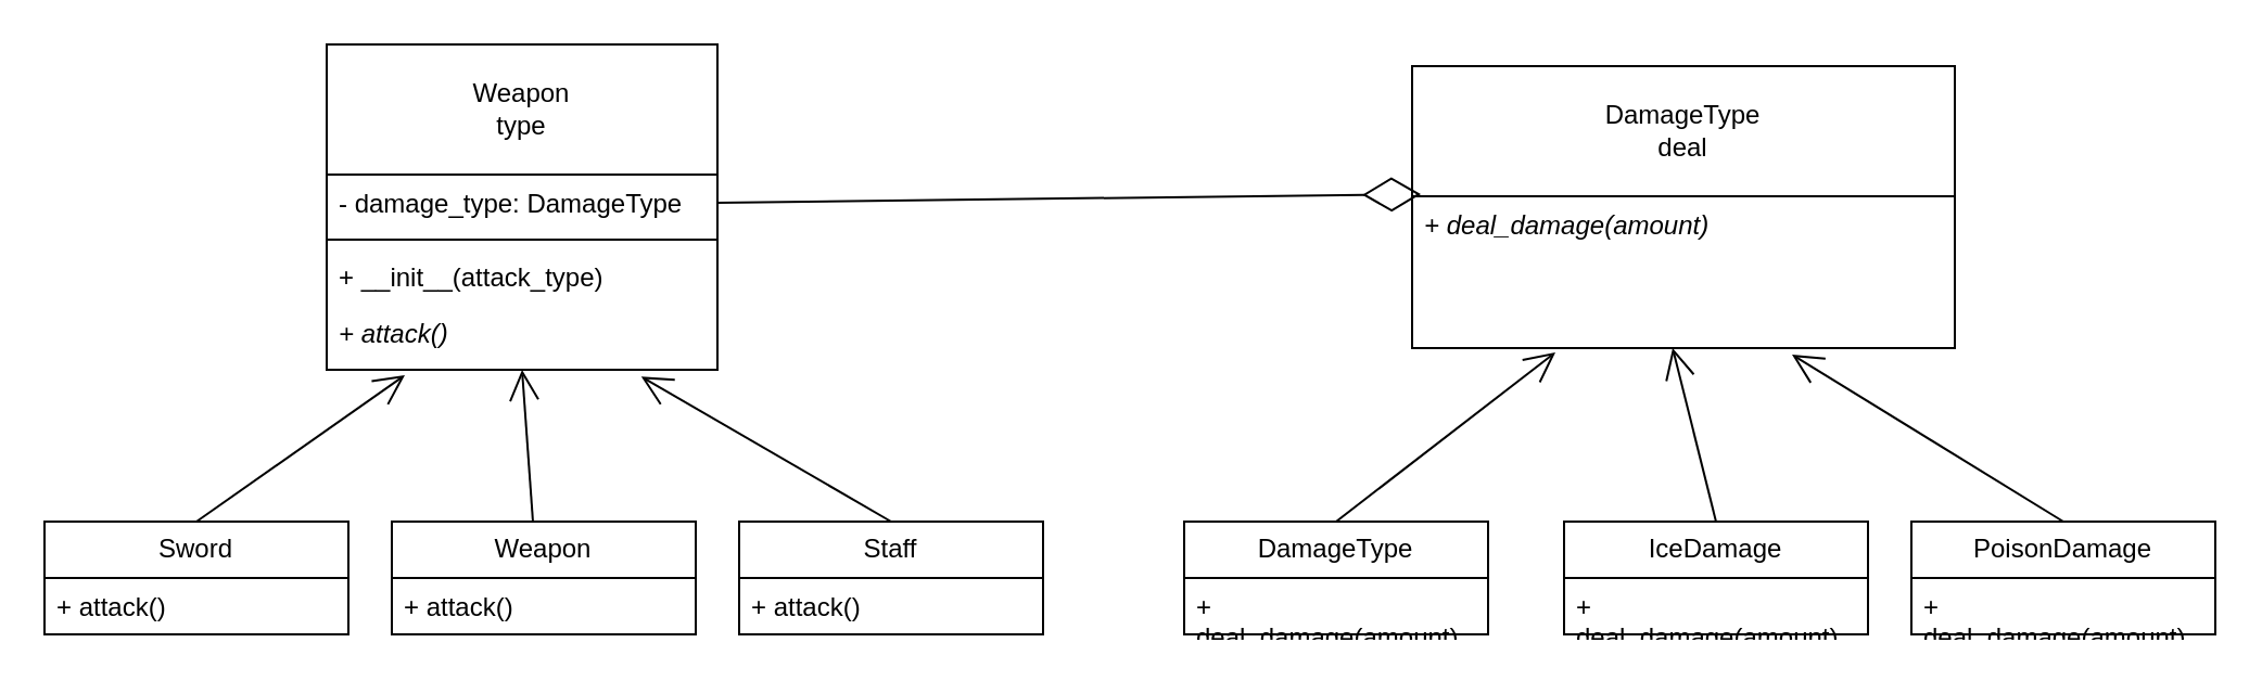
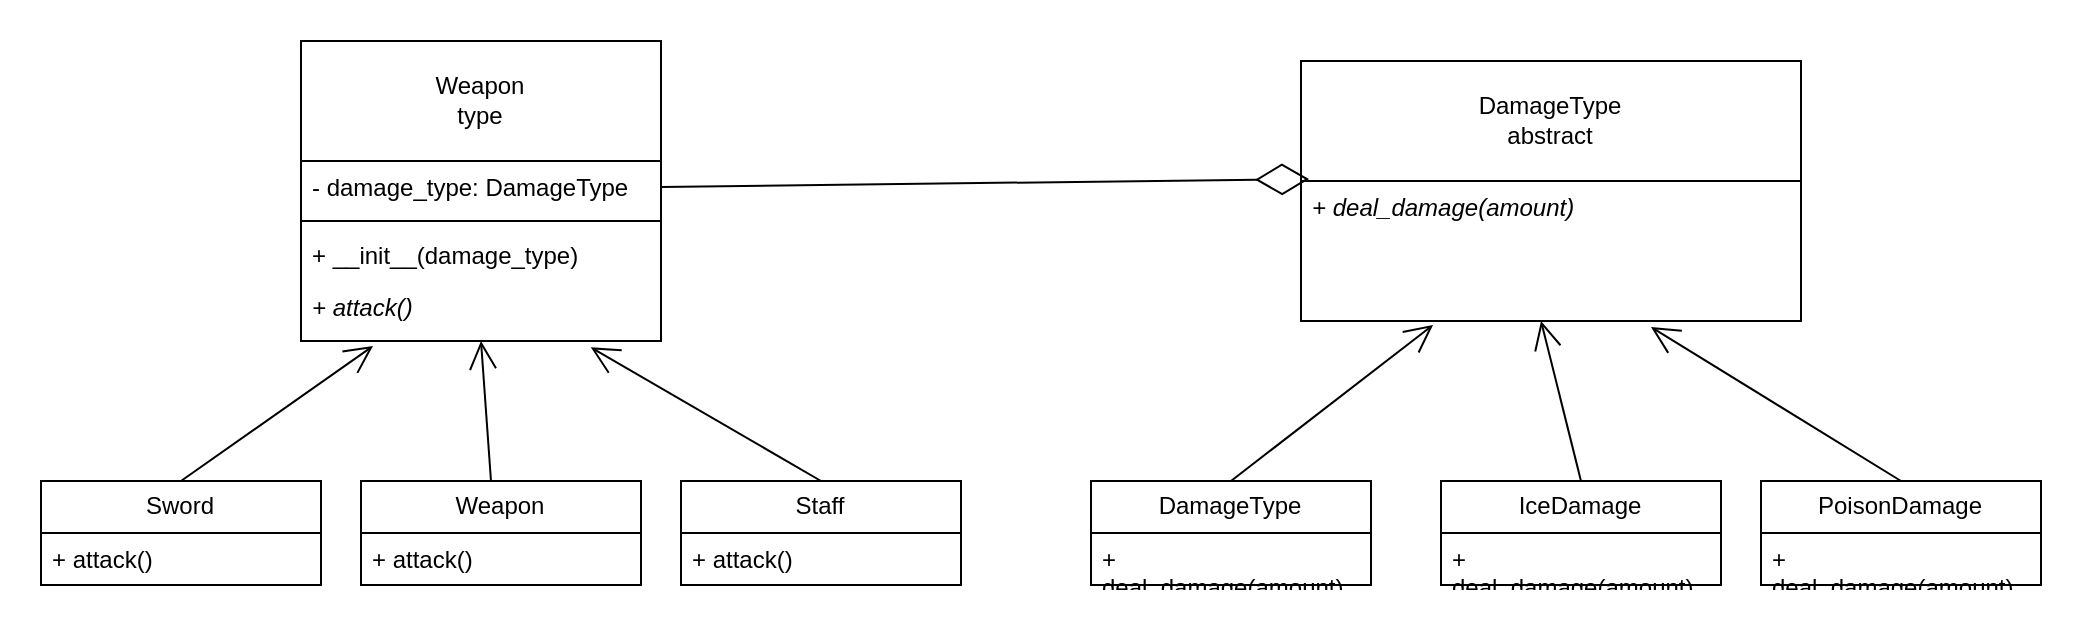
  <mxCell id="0" />
  <mxCell id="1" parent="0" />
  <mxCell id="2" value="Sword" style="swimlane;fontStyle=0;childLayout=stackLayout;horizontal=1;startSize=26;fillColor=none;horizontalStack=0;resizeParent=1;resizeParentMax=0;resizeLast=0;collapsible=1;marginBottom=0;whiteSpace=wrap;html=1;" parent="1" vertex="1"><mxGeometry x="20" y="240" width="140" height="52" as="geometry" /></mxCell>
  <mxCell id="3" value="+ attack()" style="text;strokeColor=none;fillColor=none;align=left;verticalAlign=top;spacingLeft=4;spacingRight=4;overflow=hidden;rotatable=0;points=[[0,0.5],[1,0.5]];portConstraint=eastwest;whiteSpace=wrap;html=1;" parent="2" vertex="1"><mxGeometry y="26" width="140" height="26" as="geometry" /></mxCell>
  <mxCell id="4" value="Staff" style="swimlane;fontStyle=0;childLayout=stackLayout;horizontal=1;startSize=26;fillColor=none;horizontalStack=0;resizeParent=1;resizeParentMax=0;resizeLast=0;collapsible=1;marginBottom=0;whiteSpace=wrap;html=1;" parent="1" vertex="1"><mxGeometry x="340" y="240" width="140" height="52" as="geometry" /></mxCell>
  <mxCell id="5" value="+ attack()" style="text;strokeColor=none;fillColor=none;align=left;verticalAlign=top;spacingLeft=4;spacingRight=4;overflow=hidden;rotatable=0;points=[[0,0.5],[1,0.5]];portConstraint=eastwest;whiteSpace=wrap;html=1;" parent="4" vertex="1"><mxGeometry y="26" width="140" height="26" as="geometry" /></mxCell>
  <mxCell id="6" value="Weapon" style="swimlane;fontStyle=0;childLayout=stackLayout;horizontal=1;startSize=26;fillColor=none;horizontalStack=0;resizeParent=1;resizeParentMax=0;resizeLast=0;collapsible=1;marginBottom=0;whiteSpace=wrap;html=1;" parent="1" vertex="1"><mxGeometry x="180" y="240" width="140" height="52" as="geometry" /></mxCell>
  <mxCell id="7" value="+ attack()" style="text;strokeColor=none;fillColor=none;align=left;verticalAlign=top;spacingLeft=4;spacingRight=4;overflow=hidden;rotatable=0;points=[[0,0.5],[1,0.5]];portConstraint=eastwest;whiteSpace=wrap;html=1;" parent="6" vertex="1"><mxGeometry y="26" width="140" height="26" as="geometry" /></mxCell>
  <mxCell id="8" value="&lt;div&gt;Weapon&lt;/div&gt;&lt;div&gt;type&lt;/div&gt;" style="swimlane;fontStyle=0;childLayout=stackLayout;horizontal=1;startSize=60;fillColor=none;horizontalStack=0;resizeParent=1;resizeParentMax=0;resizeLast=0;collapsible=1;marginBottom=0;whiteSpace=wrap;html=1;" parent="1" vertex="1"><mxGeometry x="150" y="20" width="180" height="150" as="geometry" /></mxCell>
  <mxCell id="9" value="- damage_type: DamageType" style="text;strokeColor=none;fillColor=none;align=left;verticalAlign=top;spacingLeft=4;spacingRight=4;overflow=hidden;rotatable=0;points=[[0,0.5],[1,0.5]];portConstraint=eastwest;whiteSpace=wrap;html=1;" parent="8" vertex="1"><mxGeometry y="60" width="180" height="26" as="geometry" /></mxCell>
  <mxCell id="10" value="" style="line;strokeWidth=1;fillColor=none;align=left;verticalAlign=middle;spacingTop=-1;spacingLeft=3;spacingRight=3;rotatable=0;labelPosition=right;points=[];portConstraint=eastwest;strokeColor=inherit;" parent="8" vertex="1"><mxGeometry y="86" width="180" height="8" as="geometry" /></mxCell>
- <mxCell id="11" value="+ __init__(attack_type)" style="text;strokeColor=none;fillColor=none;align=left;verticalAlign=top;spacingLeft=4;spacingRight=4;overflow=hidden;rotatable=0;points=[[0,0.5],[1,0.5]];portConstraint=eastwest;whiteSpace=wrap;html=1;" parent="8" vertex="1"><mxGeometry y="94" width="180" height="26" as="geometry" /></mxCell>
+ <mxCell id="11" value="+ __init__(damage_type)" style="text;strokeColor=none;fillColor=none;align=left;verticalAlign=top;spacingLeft=4;spacingRight=4;overflow=hidden;rotatable=0;points=[[0,0.5],[1,0.5]];portConstraint=eastwest;whiteSpace=wrap;html=1;" parent="8" vertex="1"><mxGeometry y="94" width="180" height="26" as="geometry" /></mxCell>
  <mxCell id="12" value="&lt;div&gt;&lt;i&gt;+ attack()&lt;/i&gt;&lt;/div&gt;" style="text;strokeColor=none;fillColor=none;align=left;verticalAlign=top;spacingLeft=4;spacingRight=4;overflow=hidden;rotatable=0;points=[[0,0.5],[1,0.5]];portConstraint=eastwest;whiteSpace=wrap;html=1;" parent="8" vertex="1"><mxGeometry y="120" width="180" height="30" as="geometry" /></mxCell>
- <mxCell id="13" value="&lt;div&gt;DamageType&lt;/div&gt;&lt;div&gt;deal&lt;/div&gt;" style="swimlane;fontStyle=0;childLayout=stackLayout;horizontal=1;startSize=60;fillColor=none;horizontalStack=0;resizeParent=1;resizeParentMax=0;resizeLast=0;collapsible=1;marginBottom=0;whiteSpace=wrap;html=1;" parent="1" vertex="1"><mxGeometry x="650" y="30" width="250" height="130" as="geometry" /></mxCell>
+ <mxCell id="13" value="&lt;div&gt;DamageType&lt;/div&gt;&lt;div&gt;abstract&lt;/div&gt;" style="swimlane;fontStyle=0;childLayout=stackLayout;horizontal=1;startSize=60;fillColor=none;horizontalStack=0;resizeParent=1;resizeParentMax=0;resizeLast=0;collapsible=1;marginBottom=0;whiteSpace=wrap;html=1;" parent="1" vertex="1"><mxGeometry x="650" y="30" width="250" height="130" as="geometry" /></mxCell>
  <mxCell id="14" value="&lt;div&gt;&lt;i&gt;+ deal_damage(amount)&lt;/i&gt;&lt;/div&gt;" style="text;strokeColor=none;fillColor=none;align=left;verticalAlign=top;spacingLeft=4;spacingRight=4;overflow=hidden;rotatable=0;points=[[0,0.5],[1,0.5]];portConstraint=eastwest;whiteSpace=wrap;html=1;" parent="13" vertex="1"><mxGeometry y="60" width="250" height="70" as="geometry" /></mxCell>
  <mxCell id="15" value="DamageType" style="swimlane;fontStyle=0;childLayout=stackLayout;horizontal=1;startSize=26;fillColor=none;horizontalStack=0;resizeParent=1;resizeParentMax=0;resizeLast=0;collapsible=1;marginBottom=0;whiteSpace=wrap;html=1;" parent="1" vertex="1"><mxGeometry x="545" y="240" width="140" height="52" as="geometry" /></mxCell>
  <mxCell id="16" value="&lt;div&gt;+ deal_damage(amount)&lt;/div&gt;" style="text;strokeColor=none;fillColor=none;align=left;verticalAlign=top;spacingLeft=4;spacingRight=4;overflow=hidden;rotatable=0;points=[[0,0.5],[1,0.5]];portConstraint=eastwest;whiteSpace=wrap;html=1;" parent="15" vertex="1"><mxGeometry y="26" width="140" height="26" as="geometry" /></mxCell>
  <mxCell id="17" value="IceDamage" style="swimlane;fontStyle=0;childLayout=stackLayout;horizontal=1;startSize=26;fillColor=none;horizontalStack=0;resizeParent=1;resizeParentMax=0;resizeLast=0;collapsible=1;marginBottom=0;whiteSpace=wrap;html=1;" parent="1" vertex="1"><mxGeometry x="720" y="240" width="140" height="52" as="geometry" /></mxCell>
  <mxCell id="18" value="&lt;div&gt;+ deal_damage(amount)&lt;/div&gt;" style="text;strokeColor=none;fillColor=none;align=left;verticalAlign=top;spacingLeft=4;spacingRight=4;overflow=hidden;rotatable=0;points=[[0,0.5],[1,0.5]];portConstraint=eastwest;whiteSpace=wrap;html=1;" parent="17" vertex="1"><mxGeometry y="26" width="140" height="26" as="geometry" /></mxCell>
  <mxCell id="19" value="PoisonDamage" style="swimlane;fontStyle=0;childLayout=stackLayout;horizontal=1;startSize=26;fillColor=none;horizontalStack=0;resizeParent=1;resizeParentMax=0;resizeLast=0;collapsible=1;marginBottom=0;whiteSpace=wrap;html=1;" parent="1" vertex="1"><mxGeometry x="880" y="240" width="140" height="52" as="geometry" /></mxCell>
  <mxCell id="20" value="&lt;div&gt;+ deal_damage(amount)&lt;/div&gt;" style="text;strokeColor=none;fillColor=none;align=left;verticalAlign=top;spacingLeft=4;spacingRight=4;overflow=hidden;rotatable=0;points=[[0,0.5],[1,0.5]];portConstraint=eastwest;whiteSpace=wrap;html=1;" parent="19" vertex="1"><mxGeometry y="26" width="140" height="26" as="geometry" /></mxCell>
  <mxCell id="21" value="" style="endArrow=open;endFill=1;endSize=12;html=1;rounded=0;entryX=0.2;entryY=1.083;entryDx=0;entryDy=0;entryPerimeter=0;exitX=0.5;exitY=0;exitDx=0;exitDy=0;" parent="1" source="2" target="12" edge="1"><mxGeometry width="160" relative="1" as="geometry"><mxPoint x="120" y="250" as="sourcePoint" /><mxPoint x="280" y="250" as="targetPoint" /></mxGeometry></mxCell>
  <mxCell id="22" value="" style="endArrow=open;endFill=1;endSize=12;html=1;rounded=0;" parent="1" edge="1"><mxGeometry width="160" relative="1" as="geometry"><mxPoint x="245" y="240" as="sourcePoint" /><mxPoint x="240" y="170" as="targetPoint" /></mxGeometry></mxCell>
  <mxCell id="23" value="" style="endArrow=open;endFill=1;endSize=12;html=1;rounded=0;entryX=0.805;entryY=1.106;entryDx=0;entryDy=0;entryPerimeter=0;exitX=0.5;exitY=0;exitDx=0;exitDy=0;" parent="1" source="4" target="12" edge="1"><mxGeometry width="160" relative="1" as="geometry"><mxPoint x="455" y="260" as="sourcePoint" /><mxPoint x="450" y="190" as="targetPoint" /></mxGeometry></mxCell>
  <mxCell id="24" value="" style="endArrow=open;endFill=1;endSize=12;html=1;rounded=0;entryX=0.2;entryY=1.083;entryDx=0;entryDy=0;entryPerimeter=0;exitX=0.5;exitY=0;exitDx=0;exitDy=0;" parent="1" source="15" edge="1"><mxGeometry width="160" relative="1" as="geometry"><mxPoint x="620" y="230" as="sourcePoint" /><mxPoint x="716" y="162" as="targetPoint" /></mxGeometry></mxCell>
  <mxCell id="25" value="" style="endArrow=open;endFill=1;endSize=12;html=1;rounded=0;exitX=0.5;exitY=0;exitDx=0;exitDy=0;" parent="1" source="17" edge="1"><mxGeometry width="160" relative="1" as="geometry"><mxPoint x="775" y="230" as="sourcePoint" /><mxPoint x="770" y="160" as="targetPoint" /></mxGeometry></mxCell>
  <mxCell id="26" value="" style="endArrow=open;endFill=1;endSize=12;html=1;rounded=0;entryX=0.805;entryY=1.106;entryDx=0;entryDy=0;entryPerimeter=0;exitX=0.5;exitY=0;exitDx=0;exitDy=0;" parent="1" source="19" edge="1"><mxGeometry width="160" relative="1" as="geometry"><mxPoint x="940" y="230" as="sourcePoint" /><mxPoint x="825" y="163" as="targetPoint" /></mxGeometry></mxCell>
  <mxCell id="27" value="" style="endArrow=diamondThin;endFill=0;endSize=24;html=1;rounded=0;exitX=1;exitY=0.5;exitDx=0;exitDy=0;entryX=0.016;entryY=-0.014;entryDx=0;entryDy=0;entryPerimeter=0;" edge="1" parent="1" source="9" target="14"><mxGeometry width="160" relative="1" as="geometry"><mxPoint x="630" y="377" as="sourcePoint" /><mxPoint x="640" y="100" as="targetPoint" /></mxGeometry></mxCell>
